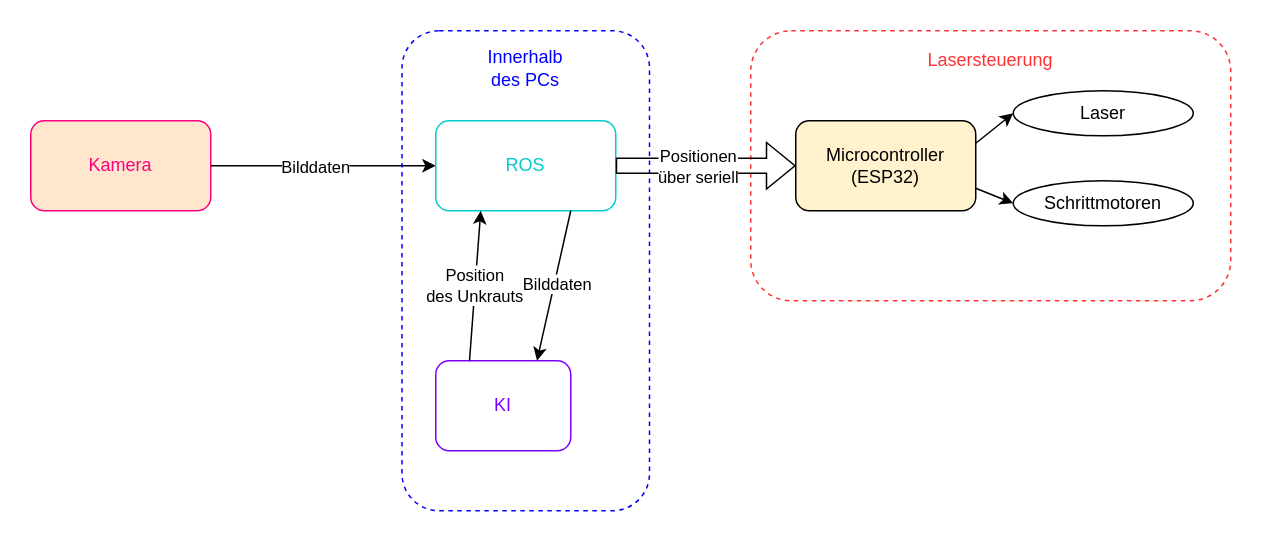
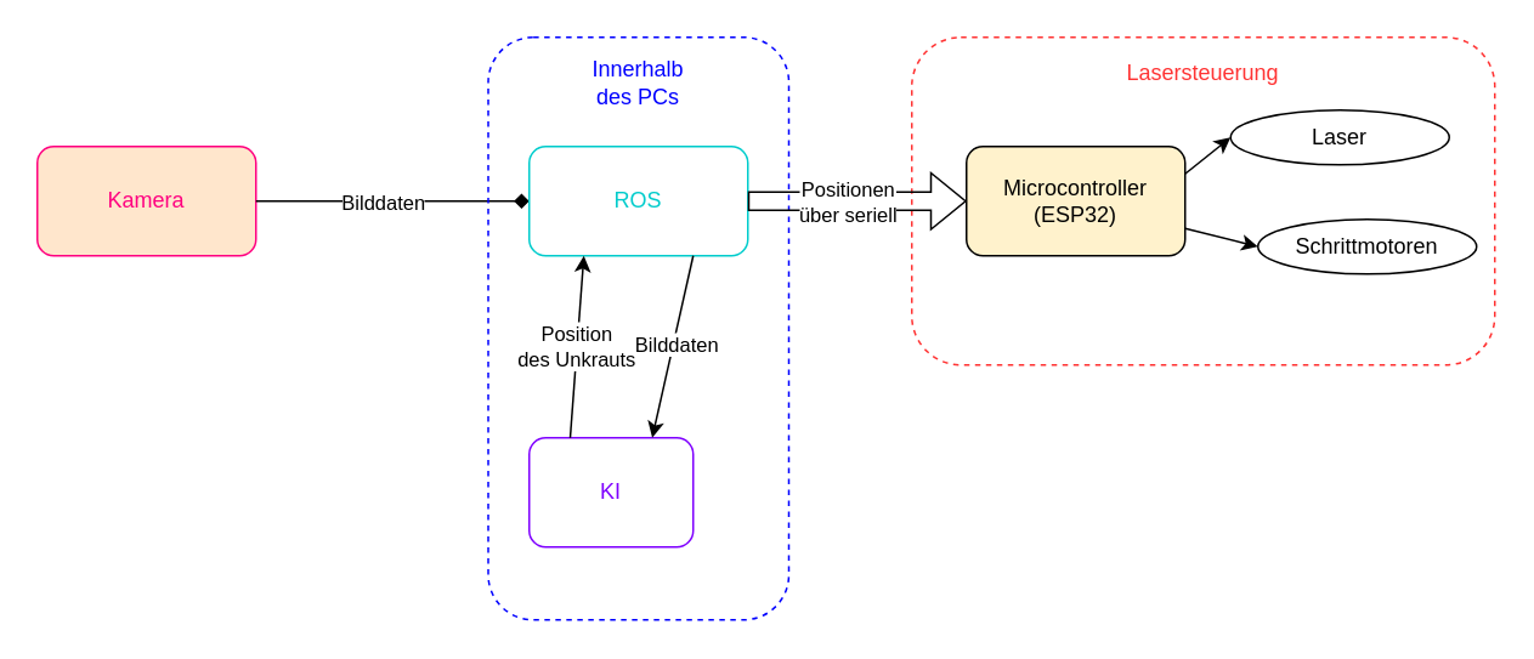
  <mxCell id="0" />
  <mxCell id="1" parent="0" />
  <mxCell id="2" value="Kamera" style="rounded=1;whiteSpace=wrap;html=1;strokeColor=#FF0080;fontColor=#FF0080;fillColor=#ffe6cc;" vertex="1" parent="1"><mxGeometry x="20" y="80" width="120" height="60" as="geometry" /></mxCell>
- <mxCell id="3" value="" style="endArrow=classic;html=1;rounded=0;exitX=1;exitY=0.5;exitDx=0;exitDy=0;entryX=0;entryY=0.5;entryDx=0;entryDy=0;" edge="1" parent="1" source="2" target="5"><mxGeometry width="50" height="50" relative="1" as="geometry"><mxPoint x="370" y="330" as="sourcePoint" /><mxPoint x="290" y="230" as="targetPoint" /></mxGeometry></mxCell>
+ <mxCell id="3" value="" style="endArrow=diamond;html=1;rounded=0;exitX=1;exitY=0.5;exitDx=0;exitDy=0;entryX=0;entryY=0.5;entryDx=0;entryDy=0;" edge="1" parent="1" source="2" target="5"><mxGeometry width="50" height="50" relative="1" as="geometry"><mxPoint x="370" y="330" as="sourcePoint" /><mxPoint x="290" y="230" as="targetPoint" /></mxGeometry></mxCell>
  <mxCell id="4" value="Bilddaten" style="edgeLabel;html=1;align=center;verticalAlign=middle;resizable=0;points=[];" vertex="1" connectable="0" parent="3"><mxGeometry x="0.283" y="3" relative="1" as="geometry"><mxPoint x="-27" y="3" as="offset" /></mxGeometry></mxCell>
  <mxCell id="5" value="ROS" style="rounded=1;whiteSpace=wrap;html=1;strokeColor=#00CCCC;fontColor=#00CCCC;" vertex="1" parent="1"><mxGeometry x="290" y="80" width="120" height="60" as="geometry" /></mxCell>
  <mxCell id="6" value="KI" style="rounded=1;whiteSpace=wrap;html=1;strokeColor=#7F00FF;fontColor=#7F00FF;" vertex="1" parent="1"><mxGeometry x="290" y="240" width="90" height="60" as="geometry" /></mxCell>
  <mxCell id="7" value="Position&lt;div&gt;des Unkrauts&lt;/div&gt;" style="endArrow=classic;html=1;rounded=0;entryX=0.25;entryY=1;entryDx=0;entryDy=0;exitX=0.25;exitY=0;exitDx=0;exitDy=0;" edge="1" parent="1" source="6" target="5"><mxGeometry width="50" height="50" relative="1" as="geometry"><mxPoint x="260" y="220" as="sourcePoint" /><mxPoint x="310" y="170" as="targetPoint" /></mxGeometry></mxCell>
  <mxCell id="8" value="" style="endArrow=classic;html=1;rounded=0;entryX=0.75;entryY=0;entryDx=0;entryDy=0;exitX=0.75;exitY=1;exitDx=0;exitDy=0;" edge="1" parent="1" source="5" target="6"><mxGeometry width="50" height="50" relative="1" as="geometry"><mxPoint x="380" y="160" as="sourcePoint" /><mxPoint x="340" y="190" as="targetPoint" /></mxGeometry></mxCell>
  <mxCell id="9" value="Bilddaten" style="edgeLabel;html=1;align=center;verticalAlign=middle;resizable=0;points=[];" vertex="1" connectable="0" parent="8"><mxGeometry x="-0.048" y="1" relative="1" as="geometry"><mxPoint as="offset" /></mxGeometry></mxCell>
  <mxCell id="10" value="Microcontroller&lt;div&gt;(ESP32)&lt;/div&gt;" style="rounded=1;whiteSpace=wrap;html=1;fillColor=#fff2cc;" vertex="1" parent="1"><mxGeometry x="530" y="80" width="120" height="60" as="geometry" /></mxCell>
  <mxCell id="11" value="Laser" style="ellipse;whiteSpace=wrap;html=1;" vertex="1" parent="1"><mxGeometry x="675" y="60" width="120" height="30" as="geometry" /></mxCell>
- <mxCell id="12" value="Schrittmotoren" style="ellipse;whiteSpace=wrap;html=1;" vertex="1" parent="1"><mxGeometry x="675" y="120" width="120" height="30" as="geometry" /></mxCell>
+ <mxCell id="12" value="Schrittmotoren" style="ellipse;whiteSpace=wrap;html=1;" vertex="1" parent="1"><mxGeometry x="690" y="120" width="120" height="30" as="geometry" /></mxCell>
  <mxCell id="13" value="" style="endArrow=classic;html=1;rounded=0;entryX=0;entryY=0.5;entryDx=0;entryDy=0;exitX=1;exitY=0.25;exitDx=0;exitDy=0;" edge="1" parent="1" source="10" target="11"><mxGeometry width="50" height="50" relative="1" as="geometry"><mxPoint x="390" y="190" as="sourcePoint" /><mxPoint x="690" y="80" as="targetPoint" /></mxGeometry></mxCell>
  <mxCell id="14" value="" style="endArrow=classic;html=1;rounded=0;entryX=0;entryY=0.5;entryDx=0;entryDy=0;exitX=1;exitY=0.75;exitDx=0;exitDy=0;" edge="1" parent="1" source="10" target="12"><mxGeometry width="50" height="50" relative="1" as="geometry"><mxPoint x="390" y="190" as="sourcePoint" /><mxPoint x="440" y="140" as="targetPoint" /></mxGeometry></mxCell>
  <mxCell id="15" value="" style="rounded=1;whiteSpace=wrap;html=1;fillColor=none;dashed=1;fontColor=#0000FF;strokeColor=#0000FF;" vertex="1" parent="1"><mxGeometry x="267.5" y="20" width="165" height="320" as="geometry" /></mxCell>
  <mxCell id="16" value="Innerhalb des PCs" style="text;html=1;align=center;verticalAlign=middle;whiteSpace=wrap;rounded=0;fontColor=#0000FF;" vertex="1" parent="1"><mxGeometry x="320" y="30" width="60" height="30" as="geometry" /></mxCell>
  <mxCell id="17" value="" style="rounded=1;whiteSpace=wrap;html=1;fillColor=none;dashed=1;strokeColor=#FF3333;" vertex="1" parent="1"><mxGeometry x="500" y="20" width="320" height="180" as="geometry" /></mxCell>
  <mxCell id="18" value="Lasersteuerung" style="text;html=1;align=center;verticalAlign=middle;whiteSpace=wrap;rounded=0;fontColor=#FF3333;" vertex="1" parent="1"><mxGeometry x="610" y="30" width="100" height="20" as="geometry" /></mxCell>
  <mxCell id="19" value="" style="shape=flexArrow;endArrow=classic;html=1;rounded=0;entryX=0;entryY=0.5;entryDx=0;entryDy=0;exitX=1;exitY=0.5;exitDx=0;exitDy=0;" edge="1" parent="1" source="5" target="10"><mxGeometry width="50" height="50" relative="1" as="geometry"><mxPoint x="510" y="270" as="sourcePoint" /><mxPoint x="480" y="210" as="targetPoint" /></mxGeometry></mxCell>
  <mxCell id="20" value="Positionen&lt;div&gt;über seriell&lt;/div&gt;" style="edgeLabel;html=1;align=center;verticalAlign=middle;resizable=0;points=[];" vertex="1" connectable="0" parent="19"><mxGeometry x="-0.176" relative="1" as="geometry"><mxPoint x="5" as="offset" /></mxGeometry></mxCell>
